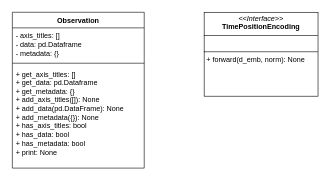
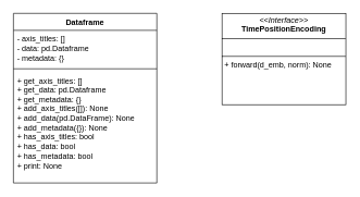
  <mxCell id="0" />
  <mxCell id="1" parent="0" />
- <mxCell id="2" value="Observation" style="swimlane;fontStyle=1;align=center;verticalAlign=top;childLayout=stackLayout;horizontal=1;startSize=26;horizontalStack=0;resizeParent=1;resizeParentMax=0;resizeLast=0;collapsible=1;marginBottom=0;whiteSpace=wrap;html=1;" parent="1" vertex="1"><mxGeometry x="20" y="20" width="220" height="260" as="geometry" /></mxCell>
+ <mxCell id="2" value="Dataframe" style="swimlane;fontStyle=1;align=center;verticalAlign=top;childLayout=stackLayout;horizontal=1;startSize=26;horizontalStack=0;resizeParent=1;resizeParentMax=0;resizeLast=0;collapsible=1;marginBottom=0;whiteSpace=wrap;html=1;" parent="1" vertex="1"><mxGeometry x="20" y="20" width="220" height="260" as="geometry" /></mxCell>
  <mxCell id="3" value="- axis_titles: []&lt;div&gt;- data: pd.Dataframe&lt;/div&gt;&lt;div&gt;- metadata: {}&lt;/div&gt;" style="text;strokeColor=none;fillColor=none;align=left;verticalAlign=top;spacingLeft=4;spacingRight=4;overflow=hidden;rotatable=0;points=[[0,0.5],[1,0.5]];portConstraint=eastwest;whiteSpace=wrap;html=1;" parent="2" vertex="1"><mxGeometry y="26" width="220" height="54" as="geometry" /></mxCell>
  <mxCell id="4" value="" style="line;strokeWidth=1;fillColor=none;align=left;verticalAlign=middle;spacingTop=-1;spacingLeft=3;spacingRight=3;rotatable=0;labelPosition=right;points=[];portConstraint=eastwest;strokeColor=inherit;" parent="2" vertex="1"><mxGeometry y="80" width="220" height="10" as="geometry" /></mxCell>
  <mxCell id="5" value="+ get_axis_titles: []&lt;div&gt;+ get_data: pd.Dataframe&lt;/div&gt;&lt;div&gt;+ get_metadata: {}&lt;/div&gt;&lt;div&gt;+ add_axis_titles([]): None&lt;/div&gt;&lt;div&gt;+ add_data(pd.DataFrame): None&lt;/div&gt;&lt;div&gt;+ add_metadata({}): None&lt;/div&gt;&lt;div&gt;+ has_axis_titles: bool&lt;/div&gt;&lt;div&gt;+ has_data: bool&lt;/div&gt;&lt;div&gt;+ has_metadata: bool&lt;/div&gt;&lt;div&gt;+ print: None&lt;/div&gt;" style="text;strokeColor=none;fillColor=none;align=left;verticalAlign=top;spacingLeft=4;spacingRight=4;overflow=hidden;rotatable=0;points=[[0,0.5],[1,0.5]];portConstraint=eastwest;whiteSpace=wrap;html=1;" parent="2" vertex="1"><mxGeometry y="90" width="220" height="170" as="geometry" /></mxCell>
  <mxCell id="6" value="&lt;p style=&quot;margin:0px;margin-top:4px;text-align:center;&quot;&gt;&lt;i&gt;&amp;lt;&amp;lt;Interface&amp;gt;&amp;gt;&lt;/i&gt;&lt;br&gt;&lt;b&gt;TimePositionEncoding&lt;/b&gt;&lt;/p&gt;&lt;hr size=&quot;1&quot; style=&quot;border-style:solid;&quot;&gt;&lt;p style=&quot;margin:0px;margin-left:4px;&quot;&gt;&lt;br&gt;&lt;/p&gt;&lt;hr size=&quot;1&quot; style=&quot;border-style:solid;&quot;&gt;&lt;p style=&quot;margin:0px;margin-left:4px;&quot;&gt;+ forward(d_emb, norm): None&amp;nbsp;&lt;br&gt;&lt;/p&gt;" style="verticalAlign=top;align=left;overflow=fill;html=1;whiteSpace=wrap;" vertex="1" parent="1"><mxGeometry x="340" y="20" width="190" height="140" as="geometry" /></mxCell>
